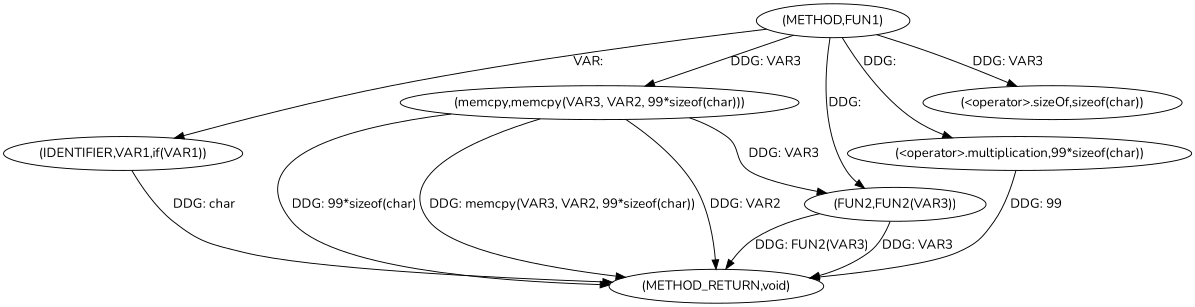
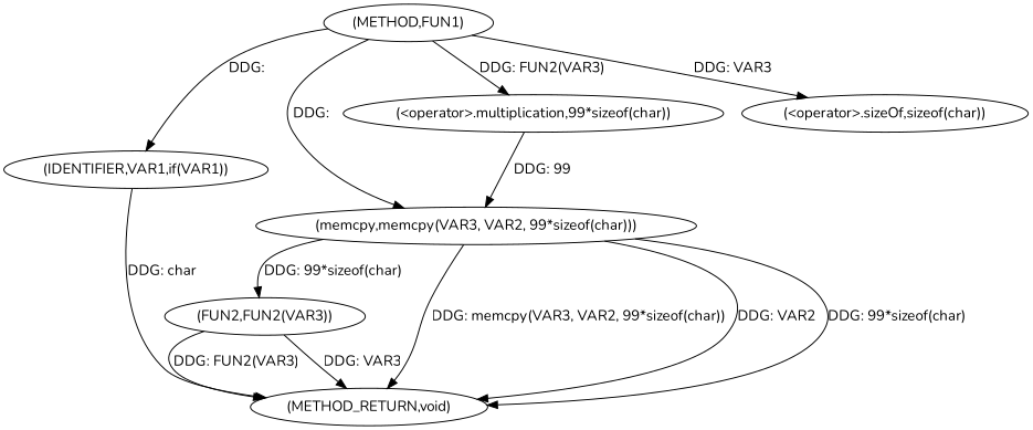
  digraph {
    fontname=Nunito
    node [fontname=Nunito]
    edge [fontname=Nunito]
    n1 [label="(METHOD,FUN1)"]
    n2 [label="(IDENTIFIER,VAR1,if(VAR1))"]
    n3 [label="(memcpy,memcpy(VAR3, VAR2, 99*sizeof(char)))"]
    n4 [label="(<operator>.multiplication,99*sizeof(char))"]
    n5 [label="(<operator>.sizeOf,sizeof(char))"]
    n6 [label="(FUN2,FUN2(VAR3))"]
    n7 [label="(METHOD_RETURN,void)"]
-   n1 -> n2 [label="VAR: "]
-   n1 -> n3 [label="DDG: VAR3"]
-   n1 -> n4 [label="DDG: "]
+   n1 -> n2 [label="DDG: "]
+   n1 -> n3 [label="DDG: "]
+   n1 -> n4 [label="DDG: FUN2(VAR3)"]
    n1 -> n5 [label="DDG: VAR3"]
-   n1 -> n6 [label="DDG: "]
    n2 -> n7 [label="DDG: char"]
-   n3 -> n6 [label="DDG: VAR3"]
+   n3 -> n6 [label="DDG: 99*sizeof(char)"]
    n3 -> n7 [label="DDG: memcpy(VAR3, VAR2, 99*sizeof(char))"]
    n3 -> n7 [label="DDG: VAR2"]
    n3 -> n7 [label="DDG: 99*sizeof(char)"]
-   n4 -> n7 [label="DDG: 99"]
+   n4 -> n3 [label="DDG: 99"]
    n6 -> n7 [label="DDG: FUN2(VAR3)"]
    n6 -> n7 [label="DDG: VAR3"]
  }
